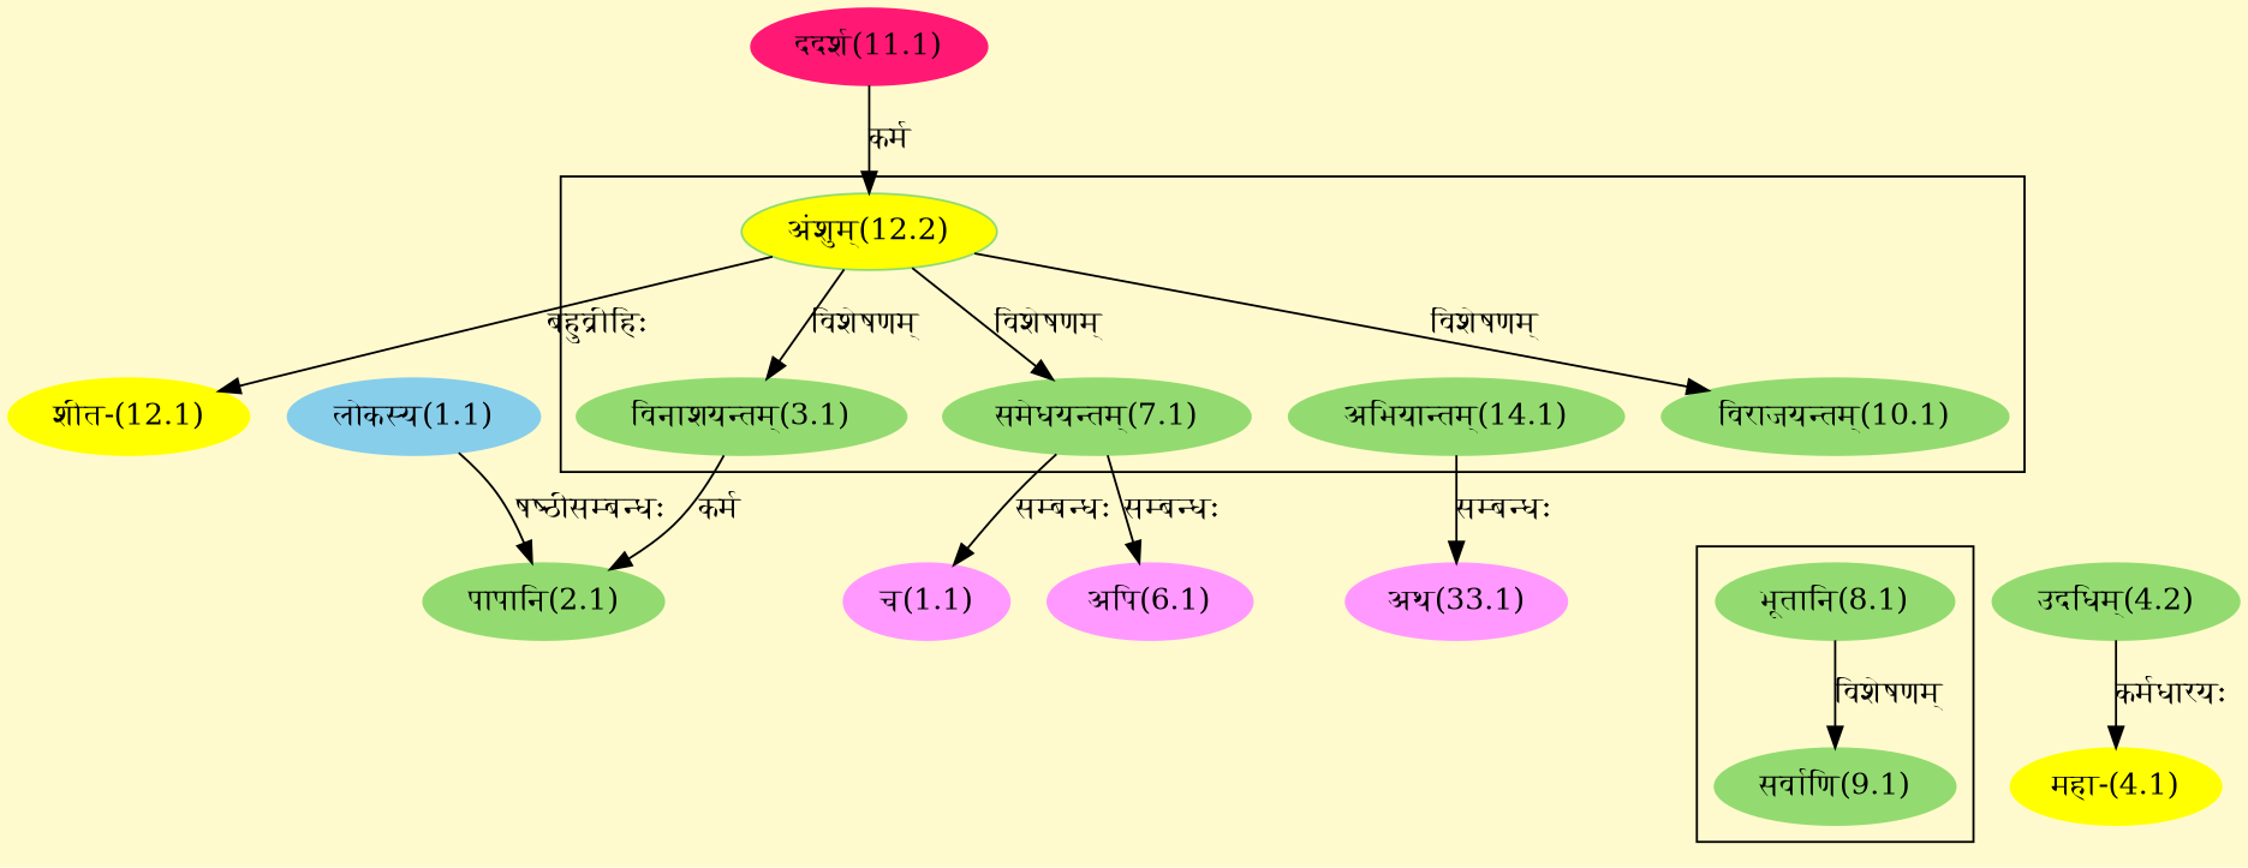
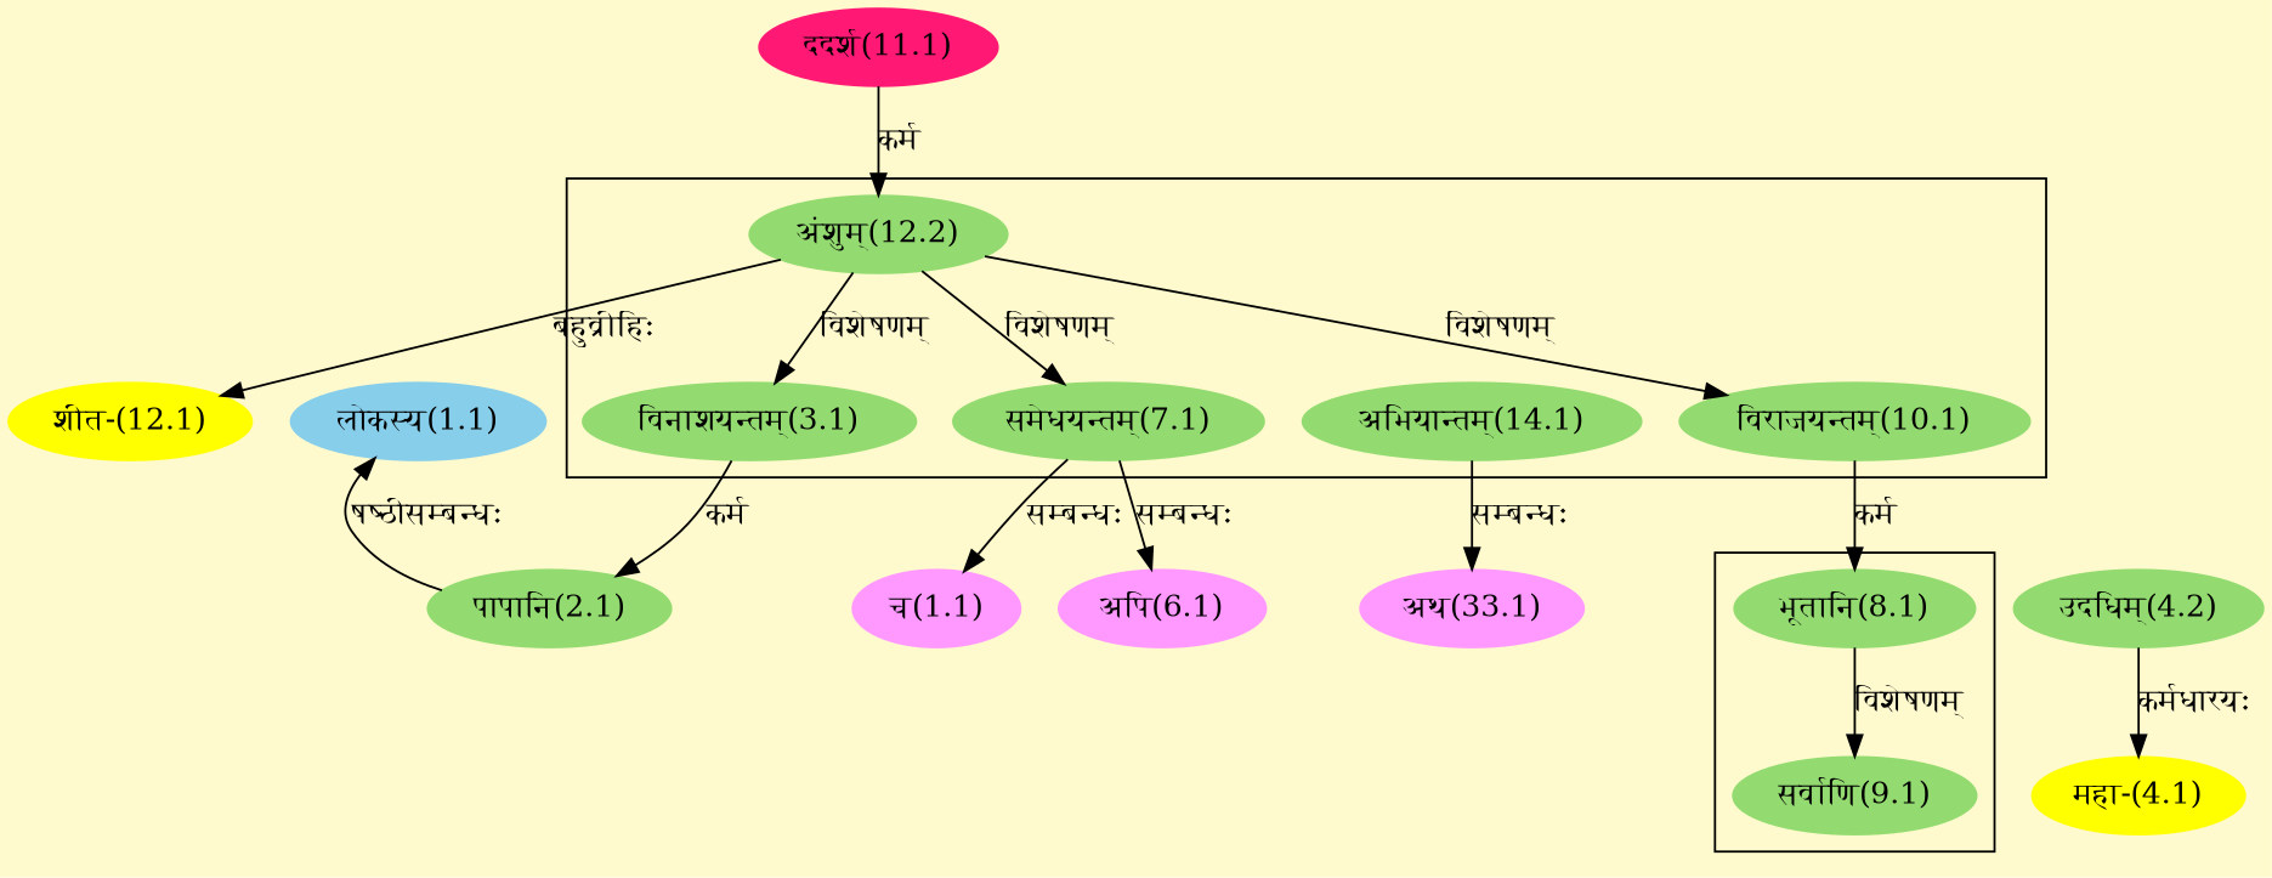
  digraph {
    bgcolor=lemonchiffon1
    compound=true
    rankdir=BT
    node [color="#93DB70" style=filled]
    edge [dir=back]
    n1 [label="विनाशयन्तम्(3.1)"]
-   n2 [label="अंशुम्(12.2)" fillcolor="#FFFF00"]
+   n2 [label="अंशुम्(12.2)"]
    n3 [label="समेधयन्तम्(7.1)"]
    n4 [label="विराजयन्तम्(10.1)"]
    n5 [label="अभियान्तम्(14.1)"]
    n6 [label="सर्वाणि(9.1)"]
    n7 [label="भूतानि(8.1)"]
    n8 [color="#FF1975" label="ददर्श(11.1)"]
    n9 [color="#87CEEB" label="लोकस्य(1.1)"]
    n10 [label="पापानि(2.1)"]
    n11 [color="#FFFF00" label="महा-(4.1)"]
    n12 [label="उदधिम्(4.2)"]
    n13 [color="#FF99FF" label="च(1.1)"]
    n14 [color="#FF99FF" label="अपि(6.1)"]
    n15 [color="#FFFF00" label="शीत-(12.1)"]
    n16 [color="#FF99FF" label="अथ(33.1)"]
    subgraph cluster_1 {
      n1
      n2
      n3
      n4
      n5
    }
    subgraph cluster_2 {
      n6
      n7
    }
    n1 -> n2 [label="विशेषणम्"]
    n2 -> n8 [label="कर्म"]
    n3 -> n2 [label="विशेषणम्"]
    n4 -> n2 [label="विशेषणम्"]
    n6 -> n7 [label="विशेषणम्"]
-   n10 -> n9 [label="षष्ठीसम्बन्धः"]
+   n7 -> n4 [label="कर्म"]
+   n9 -> n10 [label="षष्ठीसम्बन्धः"]
    n10 -> n1 [label="कर्म"]
    n11 -> n12 [label="कर्मधारयः"]
    n13 -> n3 [label="सम्बन्धः"]
    n14 -> n3 [label="सम्बन्धः"]
    n15 -> n2 [label="बहुव्रीहिः"]
    n16 -> n5 [label="सम्बन्धः"]
  }
